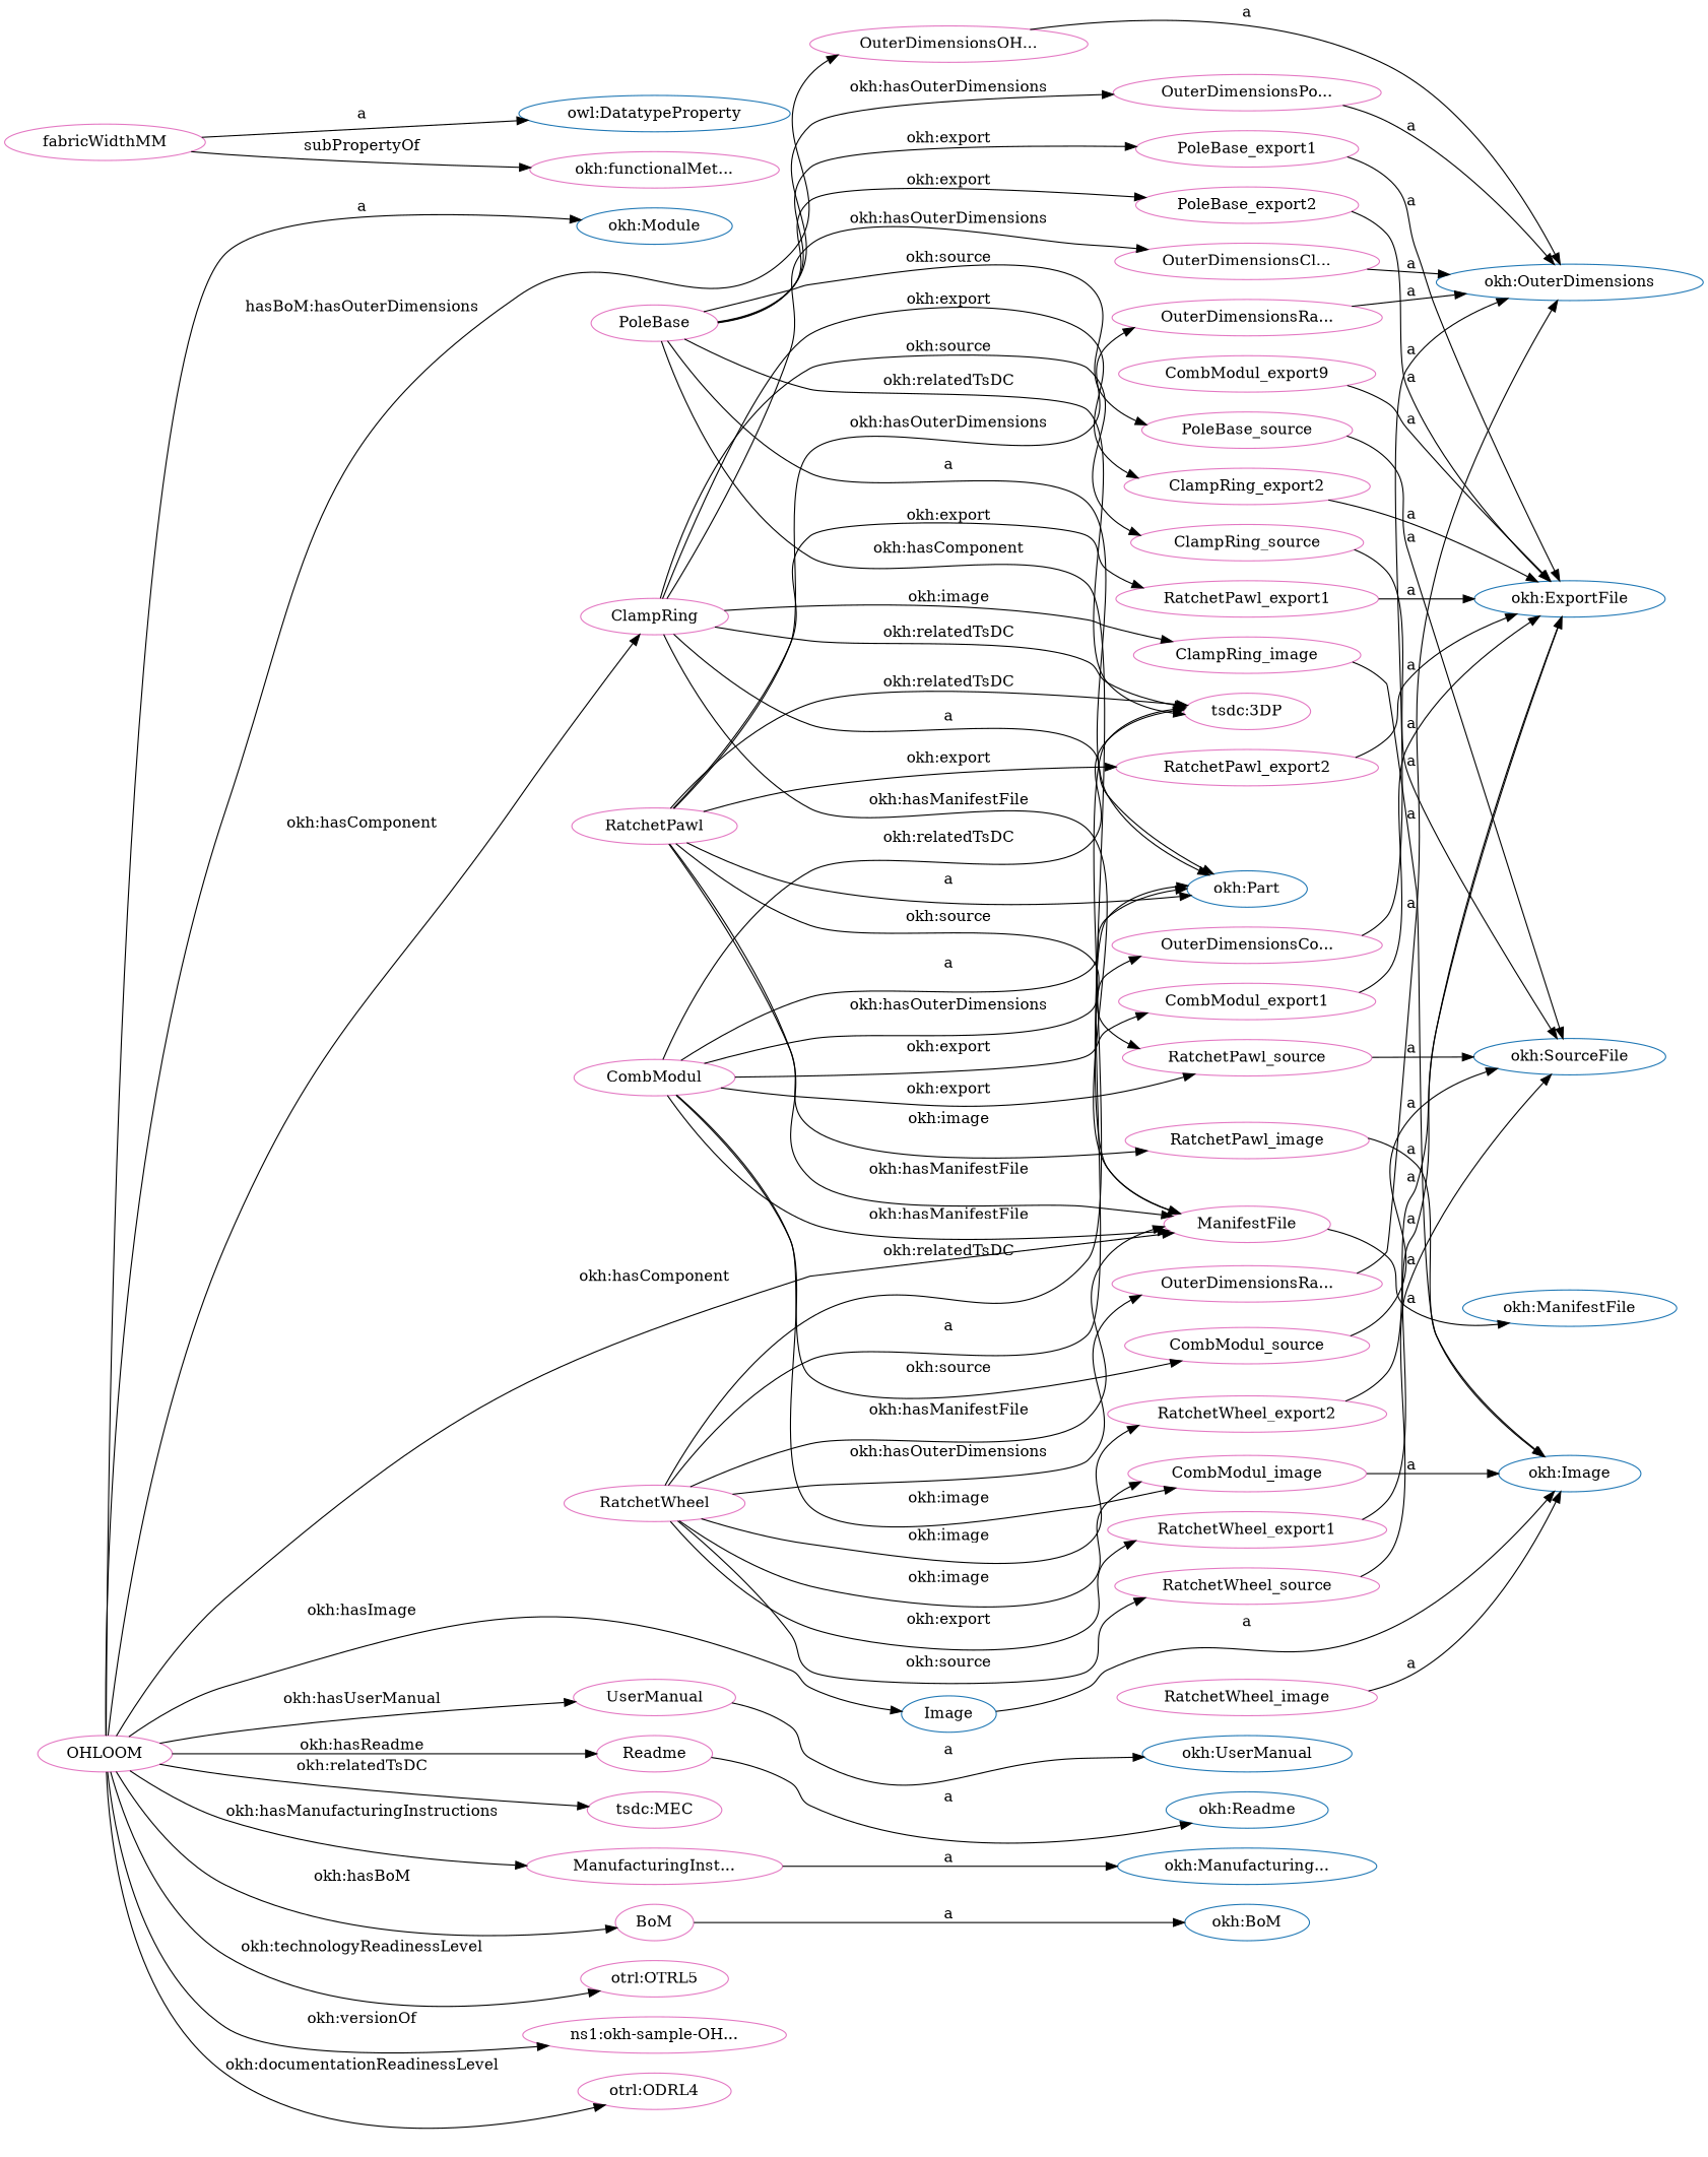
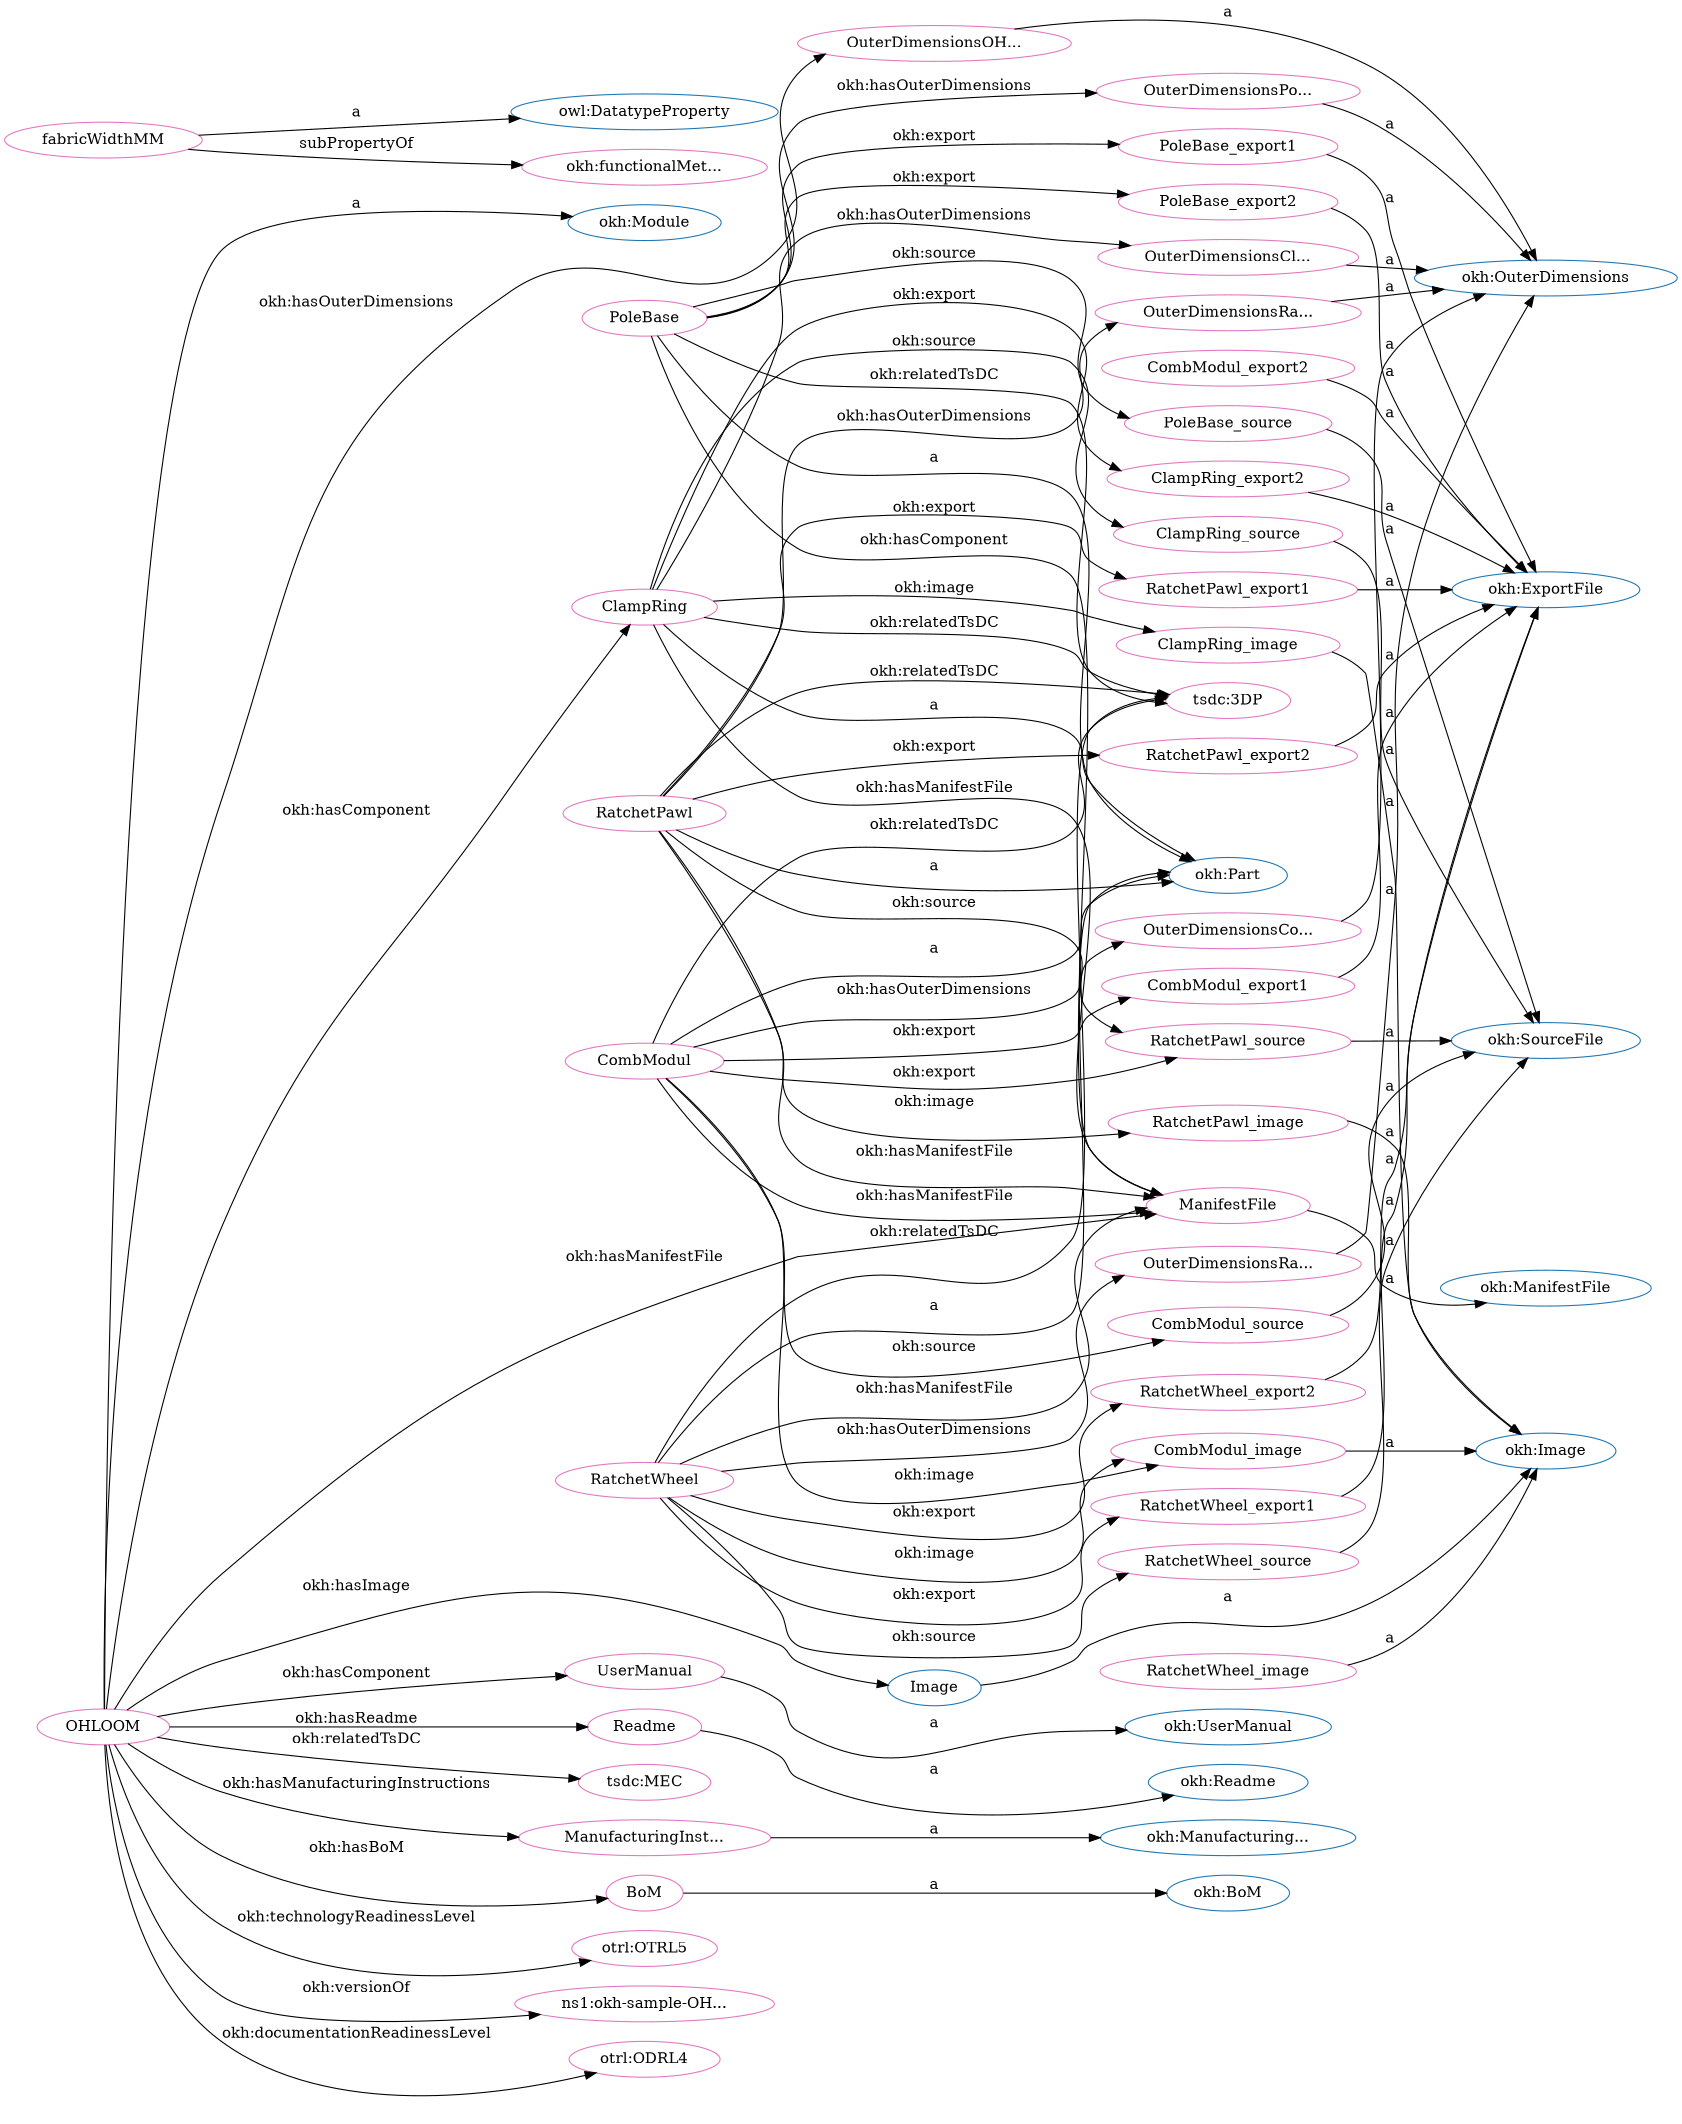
  digraph {
    rankdir=LR
    node [color="#e377c2" fillcolor="#e377c2"]
    n1 [color="#1f77b4" fillcolor="#1f77b4" height=.3 label="okh:Module"]
    n2 [color="#1f77b4" fillcolor="#1f77b4" height=.3 label="okh:Image"]
    n3 [color="#1f77b4" fillcolor="#1f77b4" height=.3 label="okh:SourceFile"]
    n4 [color="#1f77b4" fillcolor="#1f77b4" height=.3 label="okh:UserManual"]
    n5 [color="#1f77b4" fillcolor="#1f77b4" height=.3 label="okh:ManifestFile"]
    n6 [color="#1f77b4" fillcolor="#1f77b4" height=.3 label="okh:Part"]
    n7 [color="#1f77b4" fillcolor="#1f77b4" height=.3 label="okh:Readme"]
    n8 [color="#1f77b4" fillcolor="#1f77b4" height=.3 label="okh:ExportFile"]
    n9 [color="#1f77b4" fillcolor="#1f77b4" height=.3 label="okh:BoM"]
    n10 [color="#1f77b4" fillcolor="#1f77b4" height=.3 label="owl:DatatypeProperty"]
    n11 [color="#1f77b4" fillcolor="#1f77b4" height=.3 label="okh:Manufacturing..."]
    n12 [color="#1f77b4" fillcolor="#1f77b4" height=.3 label="okh:OuterDimensions"]
-   n13 [height=.3 label=CombModul_export9]
+   n13 [height=.3 label=CombModul_export2]
    n14 [height=.3 label=RatchetPawl_export2]
    n15 [height=.3 label=ClampRing_export2]
    n16 [height=.3 label="OuterDimensionsRa..."]
    n17 [height=.3 label="OuterDimensionsOH..."]
    n18 [height=.3 label=UserManual]
    n19 [height=.3 label=RatchetPawl_image]
    n20 [height=.3 label="tsdc:3DP"]
    n21 [height=.3 label=ManifestFile]
    n22 [height=.3 label=CombModul_source]
    n23 [height=.3 label=Readme]
    n24 [height=.3 label=ClampRing_source]
    n25 [height=.3 label=RatchetWheel_export2]
    n26 [height=.3 label=CombModul]
    n27 [height=.3 label=CombModul_export1]
    n28 [height=.3 label=CombModul_image]
    n29 [height=.3 label="OuterDimensionsCo..."]
    n30 [height=.3 label=RatchetPawl_source]
    n31 [height=.3 label=fabricWidthMM]
    n32 [height=.3 label="okh:functionalMet..."]
    n33 [height=.3 label=ClampRing]
    n34 [height=.3 label=ClampRing_image]
    n35 [height=.3 label="OuterDimensionsCl..."]
    n36 [height=.3 label=PoleBase_source]
    n37 [height=.3 label="OuterDimensionsRa..."]
    n38 [height=.3 label=RatchetPawl_export1]
    n39 [color="#1f77b4" height=.3 label=Image]
    n40 [height=.3 label="OuterDimensionsPo..."]
    n41 [height=.3 label=RatchetWheel_export1]
    n42 [height=.3 label=PoleBase_export2]
    n43 [height=.3 label=RatchetWheel]
    n44 [height=.3 label=RatchetWheel_source]
    n45 [height=.3 label=RatchetWheel_image]
    n46 [height=.3 label="tsdc:MEC"]
    n47 [height=.3 label=OHLOOM]
    n48 [height=.3 label="ManufacturingInst..."]
    n49 [height=.3 label=BoM]
    n50 [height=.3 label="otrl:OTRL5"]
    n51 [height=.3 label="ns1:okh-sample-OH..."]
    n52 [height=.3 label="otrl:ODRL4"]
    n53 [height=.3 label=PoleBase]
    n54 [height=.3 label=PoleBase_export1]
    n55 [height=.3 label=RatchetPawl]
    n13 -> n8 [label=a]
    n14 -> n8 [label=a]
    n15 -> n8 [label=a]
    n16 -> n12 [label=a]
    n17 -> n12 [label=a]
    n18 -> n4 [label=a]
    n19 -> n2 [label=a]
    n21 -> n5 [label=a]
    n22 -> n3 [label=a]
    n23 -> n7 [label=a]
    n24 -> n3 [label=a]
    n25 -> n8 [label=a]
    n26 -> n6 [label=a]
    n26 -> n20 [label="okh:relatedTsDC"]
    n26 -> n21 [label="okh:hasManifestFile"]
    n26 -> n22 [label="okh:source"]
    n26 -> n27 [label="okh:export"]
    n26 -> n28 [label="okh:image"]
    n26 -> n29 [label="okh:hasOuterDimensions"]
    n26 -> n30 [label="okh:export"]
    n27 -> n8 [label=a]
    n28 -> n2 [label=a]
    n29 -> n12 [label=a]
    n30 -> n3 [label=a]
    n31 -> n10 [label=a]
    n31 -> n32 [label=subPropertyOf]
    n33 -> n6 [label=a]
    n33 -> n15 [label="okh:export"]
    n33 -> n20 [label="okh:relatedTsDC"]
    n33 -> n21 [label="okh:hasManifestFile"]
    n33 -> n24 [label="okh:source"]
    n33 -> n34 [label="okh:image"]
    n33 -> n35 [label="okh:hasOuterDimensions"]
    n34 -> n2 [label=a]
    n35 -> n12 [label=a]
    n36 -> n3 [label=a]
    n37 -> n12 [label=a]
    n38 -> n8 [label=a]
    n39 -> n2 [label=a]
    n40 -> n12 [label=a]
    n41 -> n8 [label=a]
    n42 -> n8 [label=a]
    n43 -> n6 [label=a]
    n43 -> n20 [label="okh:relatedTsDC"]
    n43 -> n21 [label="okh:hasManifestFile"]
-   n43 -> n25 [label="okh:image"]
+   n43 -> n25 [label="okh:export"]
    n43 -> n28 [label="okh:image"]
    n43 -> n37 [label="okh:hasOuterDimensions"]
    n43 -> n41 [label="okh:export"]
    n43 -> n44 [label="okh:source"]
    n44 -> n3 [label=a]
    n45 -> n2 [label=a]
    n47 -> n1 [label=a]
-   n47 -> n17 [label="hasBoM:hasOuterDimensions"]
-   n47 -> n18 [label="okh:hasUserManual"]
-   n47 -> n21 [label="okh:hasComponent"]
+   n47 -> n17 [label="okh:hasOuterDimensions"]
+   n47 -> n18 [label="okh:hasComponent"]
+   n47 -> n21 [label="okh:hasManifestFile"]
    n47 -> n23 [label="okh:hasReadme"]
    n47 -> n33 [label="okh:hasComponent"]
    n47 -> n39 [label="okh:hasImage"]
    n47 -> n46 [label="okh:relatedTsDC"]
    n47 -> n48 [label="okh:hasManufacturingInstructions"]
    n47 -> n49 [label="okh:hasBoM"]
    n47 -> n50 [label="okh:technologyReadinessLevel"]
    n47 -> n51 [label="okh:versionOf"]
    n47 -> n52 [label="okh:documentationReadinessLevel"]
    n48 -> n11 [label=a]
    n49 -> n9 [label=a]
    n53 -> n6 [label=a]
    n53 -> n20 [label="okh:relatedTsDC"]
    n53 -> n21 [label="okh:hasComponent"]
    n53 -> n36 [label="okh:source"]
    n53 -> n40 [label="okh:hasOuterDimensions"]
    n53 -> n42 [label="okh:export"]
    n53 -> n54 [label="okh:export"]
    n54 -> n8 [label=a]
    n55 -> n6 [label=a]
    n55 -> n14 [label="okh:export"]
    n55 -> n16 [label="okh:hasOuterDimensions"]
    n55 -> n19 [label="okh:image"]
    n55 -> n20 [label="okh:relatedTsDC"]
    n55 -> n21 [label="okh:hasManifestFile"]
    n55 -> n30 [label="okh:source"]
    n55 -> n38 [label="okh:export"]
  }
